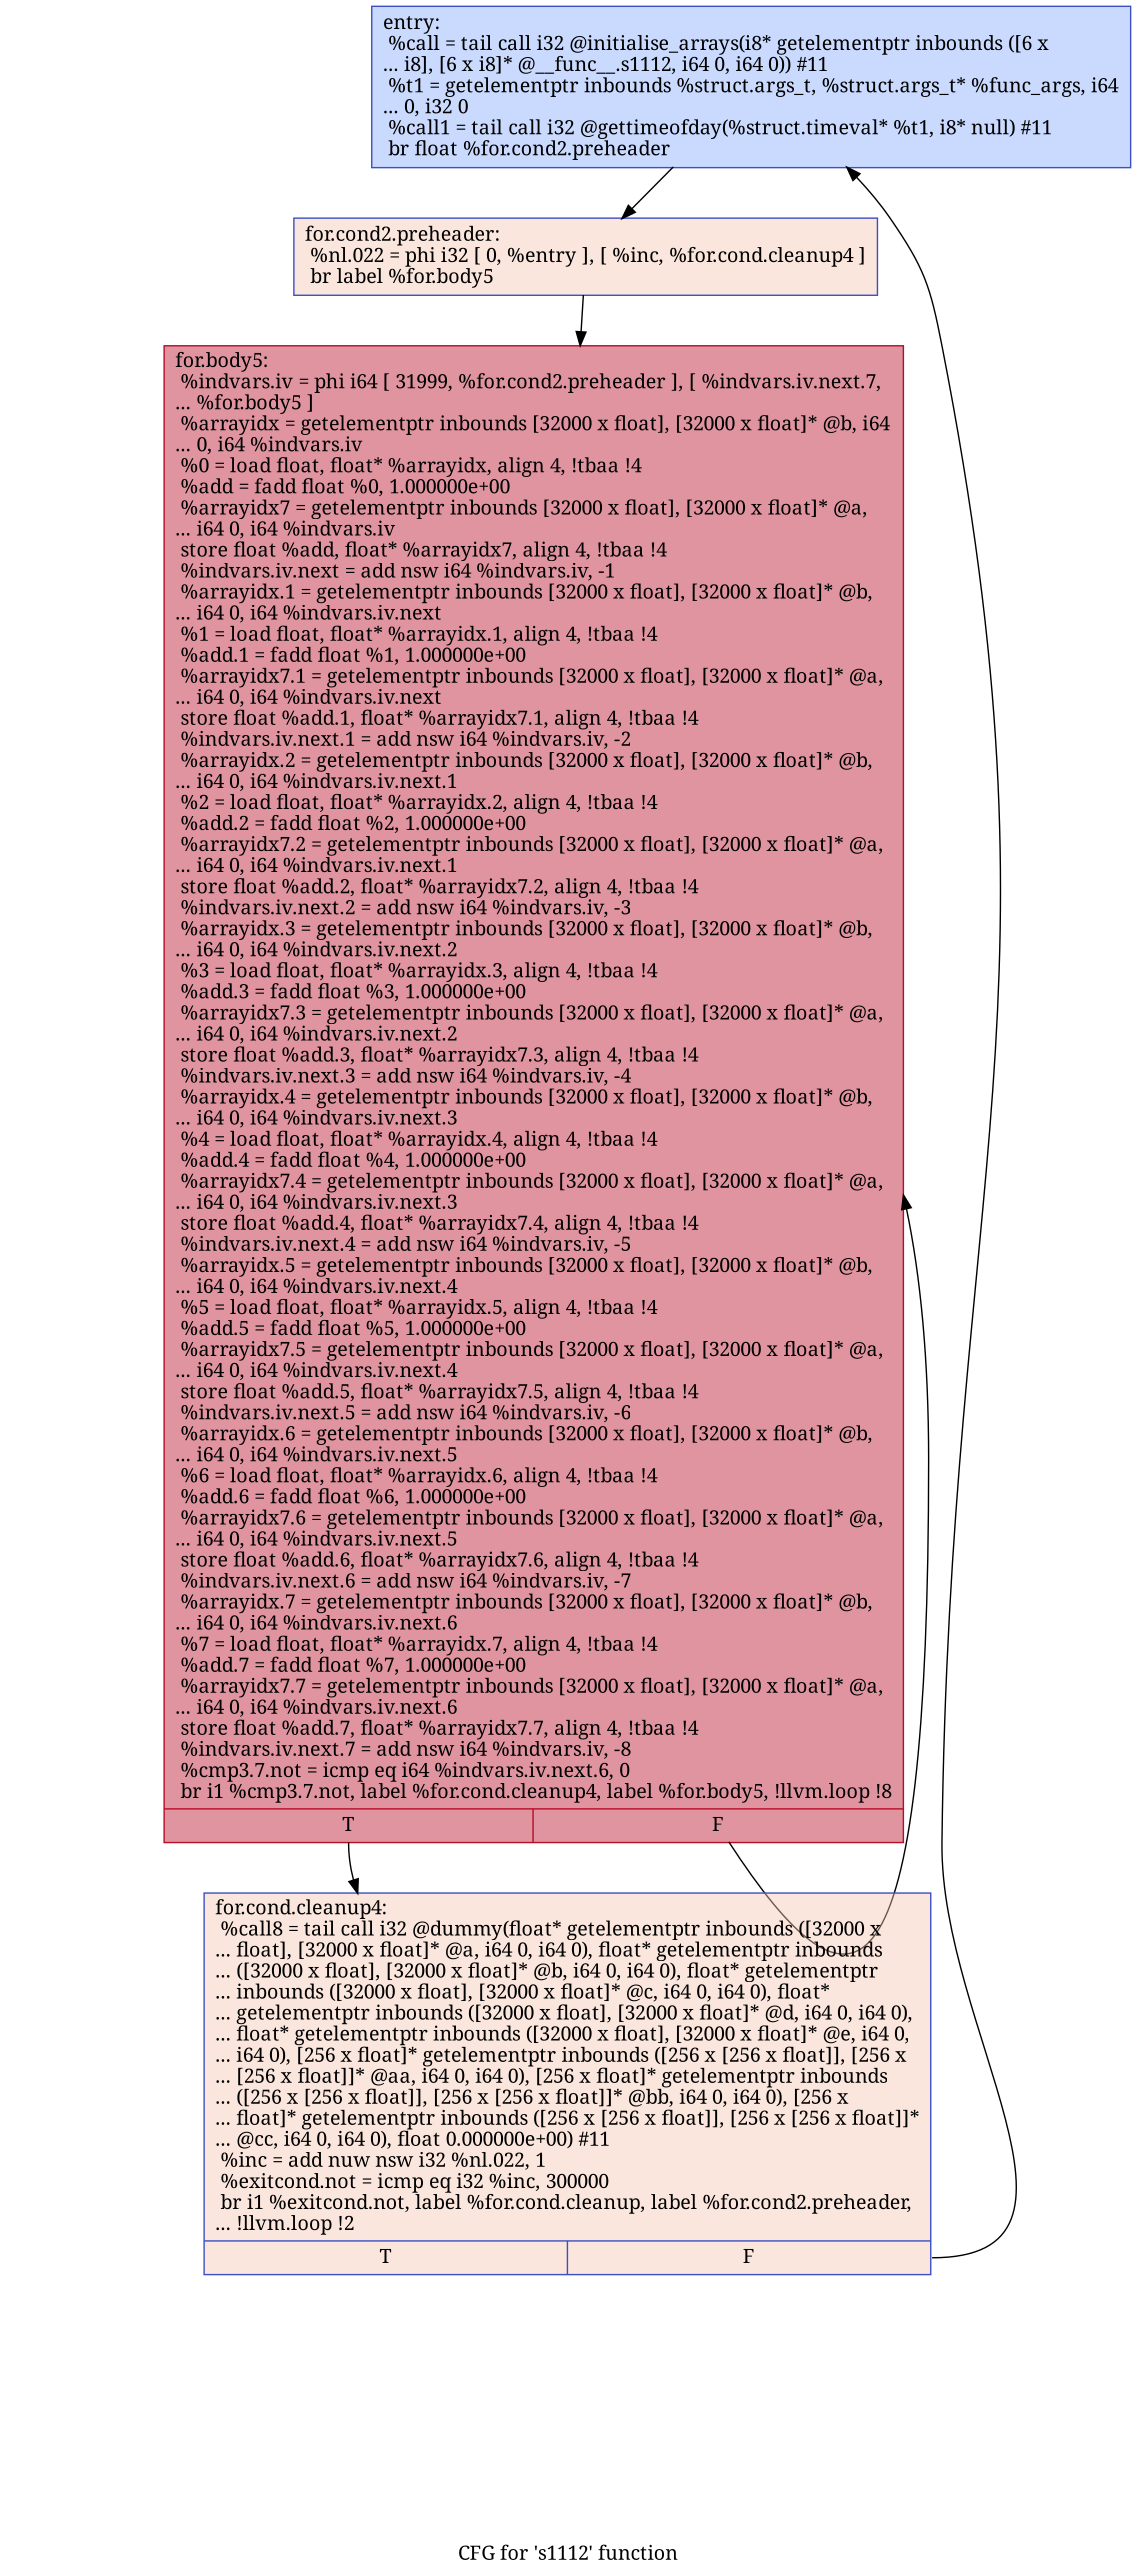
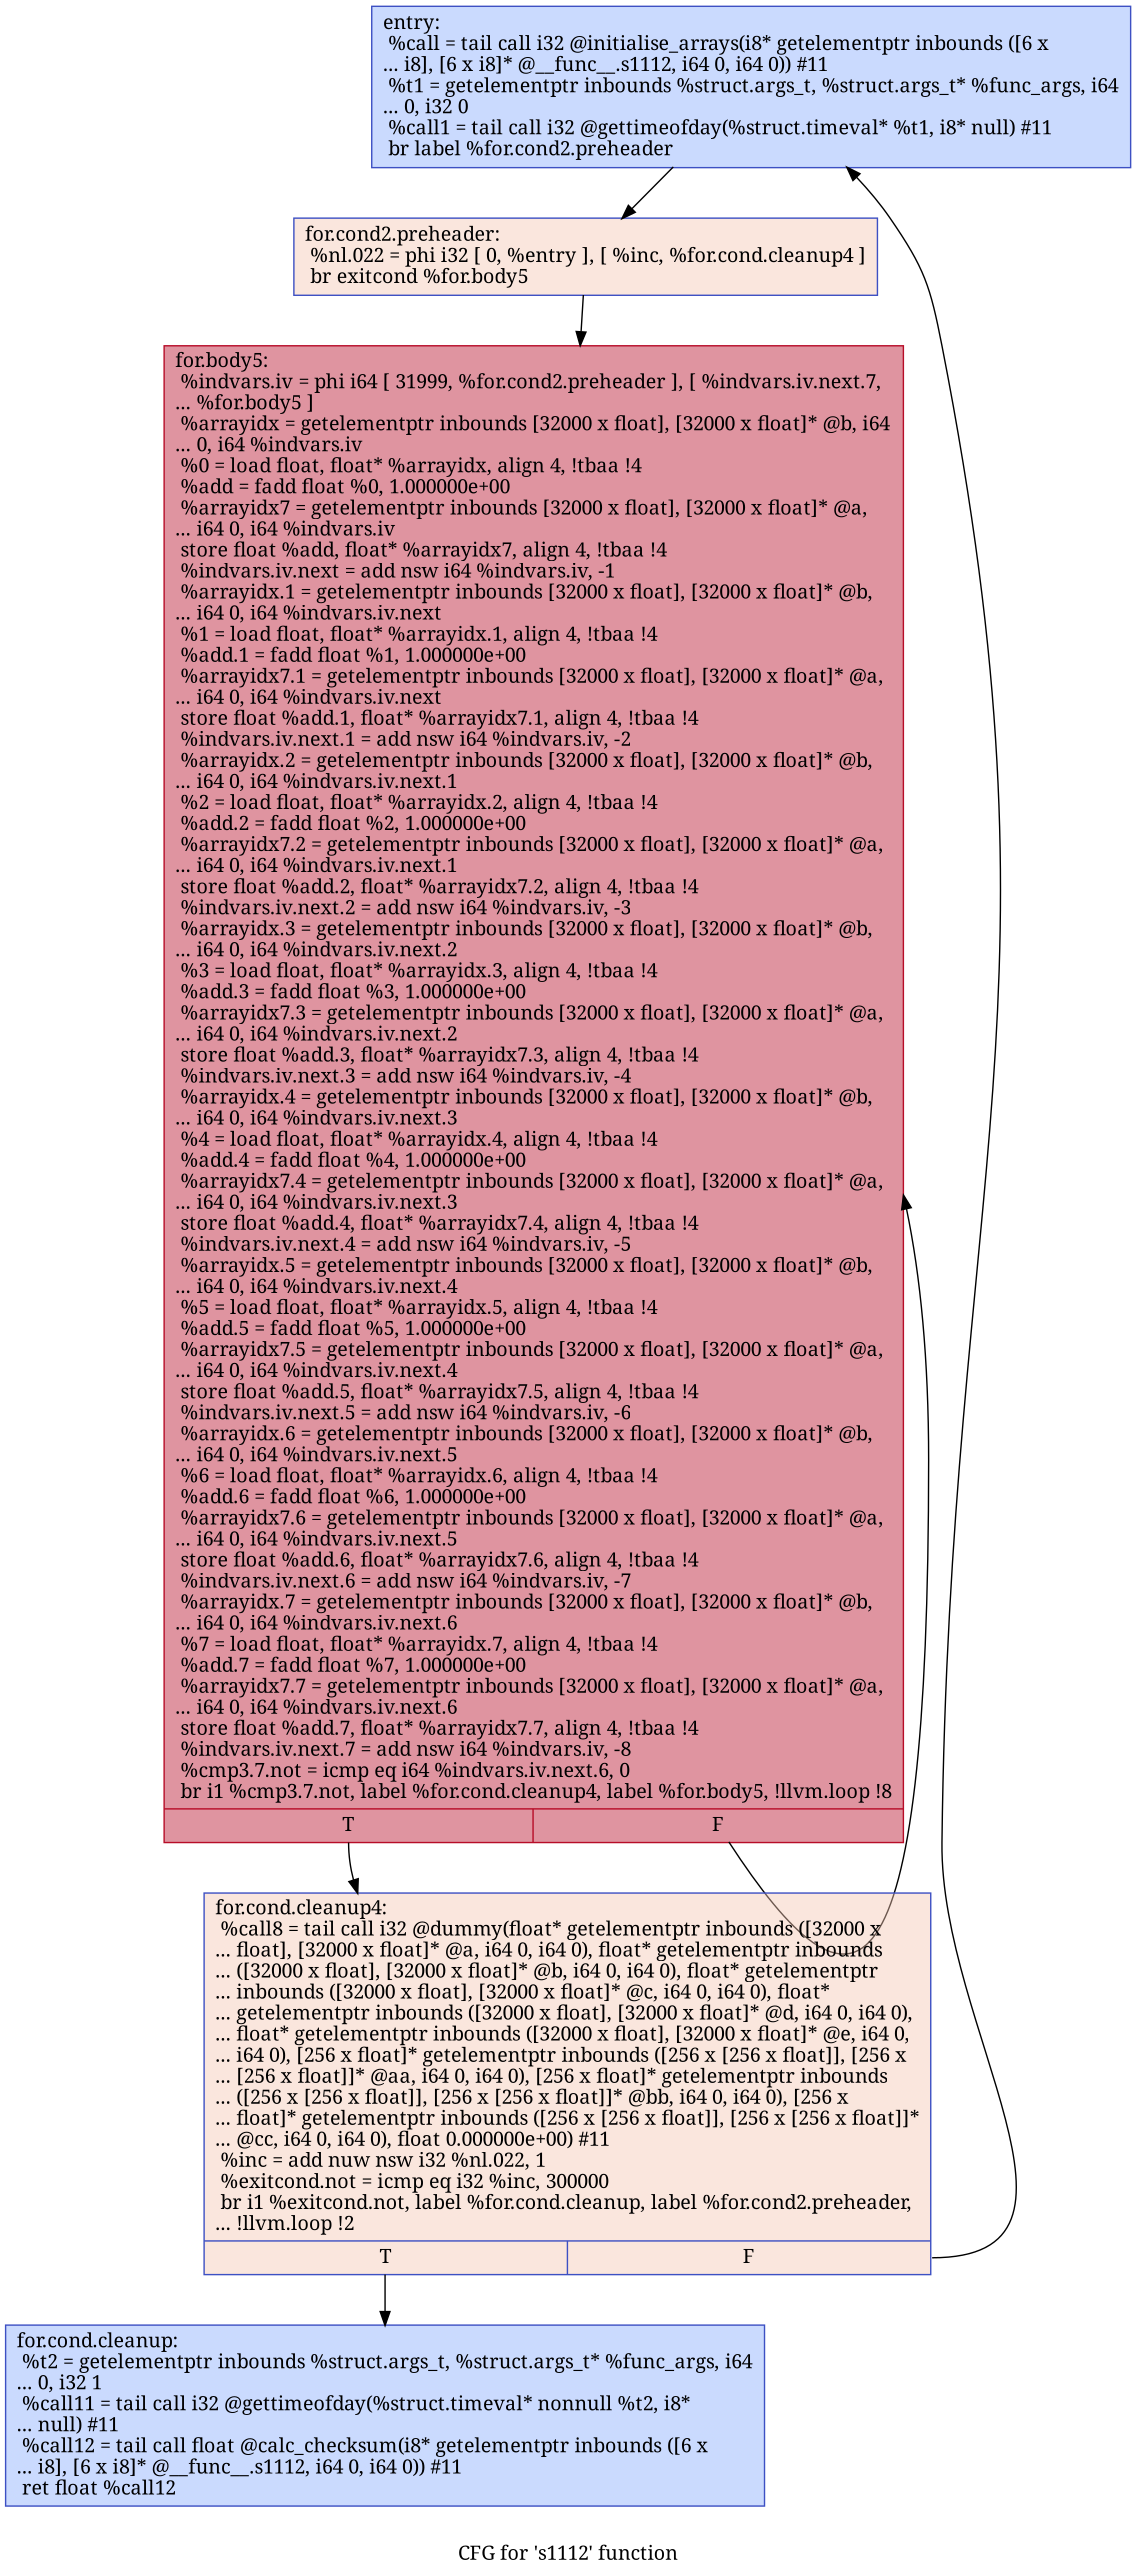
  digraph {
    fontname="Noto Serif"
    label="CFG for 's1112' function"
    node [color="#3d50c3ff" fillcolor="#88abfd70" fontname="Noto Serif" shape=record style=filled]
    edge [fontname="Noto Serif"]
-   n1 [label="{entry:\l  %call = tail call i32 @initialise_arrays(i8* getelementptr inbounds ([6 x\l... i8], [6 x i8]* @__func__.s1112, i64 0, i64 0)) #11\l  %t1 = getelementptr inbounds %struct.args_t, %struct.args_t* %func_args, i64\l... 0, i32 0\l  %call1 = tail call i32 @gettimeofday(%struct.timeval* %t1, i8* null) #11\l  br float %for.cond2.preheader\l}"]
-   n2 [fillcolor="#f3c7b170" label="{for.cond2.preheader:                              \l  %nl.022 = phi i32 [ 0, %entry ], [ %inc, %for.cond.cleanup4 ]\l  br label %for.body5\l}"]
+   n1 [label="{entry:\l  %call = tail call i32 @initialise_arrays(i8* getelementptr inbounds ([6 x\l... i8], [6 x i8]* @__func__.s1112, i64 0, i64 0)) #11\l  %t1 = getelementptr inbounds %struct.args_t, %struct.args_t* %func_args, i64\l... 0, i32 0\l  %call1 = tail call i32 @gettimeofday(%struct.timeval* %t1, i8* null) #11\l  br label %for.cond2.preheader\l}"]
+   n2 [fillcolor="#f3c7b170" label="{for.cond2.preheader:                              \l  %nl.022 = phi i32 [ 0, %entry ], [ %inc, %for.cond.cleanup4 ]\l  br exitcond %for.body5\l}"]
    n3 [color="#b70d28ff" fillcolor="#b70d2870" label="{for.body5:                                        \l  %indvars.iv = phi i64 [ 31999, %for.cond2.preheader ], [ %indvars.iv.next.7,\l... %for.body5 ]\l  %arrayidx = getelementptr inbounds [32000 x float], [32000 x float]* @b, i64\l... 0, i64 %indvars.iv\l  %0 = load float, float* %arrayidx, align 4, !tbaa !4\l  %add = fadd float %0, 1.000000e+00\l  %arrayidx7 = getelementptr inbounds [32000 x float], [32000 x float]* @a,\l... i64 0, i64 %indvars.iv\l  store float %add, float* %arrayidx7, align 4, !tbaa !4\l  %indvars.iv.next = add nsw i64 %indvars.iv, -1\l  %arrayidx.1 = getelementptr inbounds [32000 x float], [32000 x float]* @b,\l... i64 0, i64 %indvars.iv.next\l  %1 = load float, float* %arrayidx.1, align 4, !tbaa !4\l  %add.1 = fadd float %1, 1.000000e+00\l  %arrayidx7.1 = getelementptr inbounds [32000 x float], [32000 x float]* @a,\l... i64 0, i64 %indvars.iv.next\l  store float %add.1, float* %arrayidx7.1, align 4, !tbaa !4\l  %indvars.iv.next.1 = add nsw i64 %indvars.iv, -2\l  %arrayidx.2 = getelementptr inbounds [32000 x float], [32000 x float]* @b,\l... i64 0, i64 %indvars.iv.next.1\l  %2 = load float, float* %arrayidx.2, align 4, !tbaa !4\l  %add.2 = fadd float %2, 1.000000e+00\l  %arrayidx7.2 = getelementptr inbounds [32000 x float], [32000 x float]* @a,\l... i64 0, i64 %indvars.iv.next.1\l  store float %add.2, float* %arrayidx7.2, align 4, !tbaa !4\l  %indvars.iv.next.2 = add nsw i64 %indvars.iv, -3\l  %arrayidx.3 = getelementptr inbounds [32000 x float], [32000 x float]* @b,\l... i64 0, i64 %indvars.iv.next.2\l  %3 = load float, float* %arrayidx.3, align 4, !tbaa !4\l  %add.3 = fadd float %3, 1.000000e+00\l  %arrayidx7.3 = getelementptr inbounds [32000 x float], [32000 x float]* @a,\l... i64 0, i64 %indvars.iv.next.2\l  store float %add.3, float* %arrayidx7.3, align 4, !tbaa !4\l  %indvars.iv.next.3 = add nsw i64 %indvars.iv, -4\l  %arrayidx.4 = getelementptr inbounds [32000 x float], [32000 x float]* @b,\l... i64 0, i64 %indvars.iv.next.3\l  %4 = load float, float* %arrayidx.4, align 4, !tbaa !4\l  %add.4 = fadd float %4, 1.000000e+00\l  %arrayidx7.4 = getelementptr inbounds [32000 x float], [32000 x float]* @a,\l... i64 0, i64 %indvars.iv.next.3\l  store float %add.4, float* %arrayidx7.4, align 4, !tbaa !4\l  %indvars.iv.next.4 = add nsw i64 %indvars.iv, -5\l  %arrayidx.5 = getelementptr inbounds [32000 x float], [32000 x float]* @b,\l... i64 0, i64 %indvars.iv.next.4\l  %5 = load float, float* %arrayidx.5, align 4, !tbaa !4\l  %add.5 = fadd float %5, 1.000000e+00\l  %arrayidx7.5 = getelementptr inbounds [32000 x float], [32000 x float]* @a,\l... i64 0, i64 %indvars.iv.next.4\l  store float %add.5, float* %arrayidx7.5, align 4, !tbaa !4\l  %indvars.iv.next.5 = add nsw i64 %indvars.iv, -6\l  %arrayidx.6 = getelementptr inbounds [32000 x float], [32000 x float]* @b,\l... i64 0, i64 %indvars.iv.next.5\l  %6 = load float, float* %arrayidx.6, align 4, !tbaa !4\l  %add.6 = fadd float %6, 1.000000e+00\l  %arrayidx7.6 = getelementptr inbounds [32000 x float], [32000 x float]* @a,\l... i64 0, i64 %indvars.iv.next.5\l  store float %add.6, float* %arrayidx7.6, align 4, !tbaa !4\l  %indvars.iv.next.6 = add nsw i64 %indvars.iv, -7\l  %arrayidx.7 = getelementptr inbounds [32000 x float], [32000 x float]* @b,\l... i64 0, i64 %indvars.iv.next.6\l  %7 = load float, float* %arrayidx.7, align 4, !tbaa !4\l  %add.7 = fadd float %7, 1.000000e+00\l  %arrayidx7.7 = getelementptr inbounds [32000 x float], [32000 x float]* @a,\l... i64 0, i64 %indvars.iv.next.6\l  store float %add.7, float* %arrayidx7.7, align 4, !tbaa !4\l  %indvars.iv.next.7 = add nsw i64 %indvars.iv, -8\l  %cmp3.7.not = icmp eq i64 %indvars.iv.next.6, 0\l  br i1 %cmp3.7.not, label %for.cond.cleanup4, label %for.body5, !llvm.loop !8\l|{<s0>T|<s1>F}}"]
    n4 [fillcolor="#f3c7b170" label="{for.cond.cleanup4:                                \l  %call8 = tail call i32 @dummy(float* getelementptr inbounds ([32000 x\l... float], [32000 x float]* @a, i64 0, i64 0), float* getelementptr inbounds\l... ([32000 x float], [32000 x float]* @b, i64 0, i64 0), float* getelementptr\l... inbounds ([32000 x float], [32000 x float]* @c, i64 0, i64 0), float*\l... getelementptr inbounds ([32000 x float], [32000 x float]* @d, i64 0, i64 0),\l... float* getelementptr inbounds ([32000 x float], [32000 x float]* @e, i64 0,\l... i64 0), [256 x float]* getelementptr inbounds ([256 x [256 x float]], [256 x\l... [256 x float]]* @aa, i64 0, i64 0), [256 x float]* getelementptr inbounds\l... ([256 x [256 x float]], [256 x [256 x float]]* @bb, i64 0, i64 0), [256 x\l... float]* getelementptr inbounds ([256 x [256 x float]], [256 x [256 x float]]*\l... @cc, i64 0, i64 0), float 0.000000e+00) #11\l  %inc = add nuw nsw i32 %nl.022, 1\l  %exitcond.not = icmp eq i32 %inc, 300000\l  br i1 %exitcond.not, label %for.cond.cleanup, label %for.cond2.preheader,\l... !llvm.loop !2\l|{<s0>T|<s1>F}}"]
+   n5 [label="{for.cond.cleanup:                                 \l  %t2 = getelementptr inbounds %struct.args_t, %struct.args_t* %func_args, i64\l... 0, i32 1\l  %call11 = tail call i32 @gettimeofday(%struct.timeval* nonnull %t2, i8*\l... null) #11\l  %call12 = tail call float @calc_checksum(i8* getelementptr inbounds ([6 x\l... i8], [6 x i8]* @__func__.s1112, i64 0, i64 0)) #11\l  ret float %call12\l}"]
    n1 -> n2
    n2 -> n3
    n3 -> n3 [tailport=s1]
    n3 -> n4 [tailport=s0]
    n4 -> n1 [tailport=s1]
+   n4 -> n5 [tailport=s0]
  }
